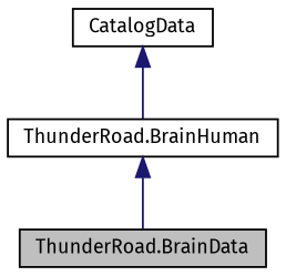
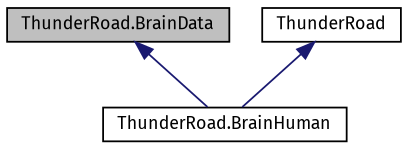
  digraph {
    fontname="Fira Sans"
    node [color=black fillcolor=white fontname="Fira Sans" fontsize=10 shape=record style=filled]
    edge [color=midnightblue dir=back fontname="Fira Sans" fontsize=10 labelfontname=Helvetica labelfontsize=10 style=solid]
    n1 [fillcolor=grey75 fontcolor=black height=0.2 label="ThunderRoad.BrainData" width=0.4]
    n2 [height=0.2 label="ThunderRoad.BrainHuman" width=0.4]
-   n3 [height=0.2 label=CatalogData width=0.4]
-   n2 -> n1
+   n3 [height=0.2 label=ThunderRoad width=0.4]
+   n1 -> n2
    n3 -> n2
  }
